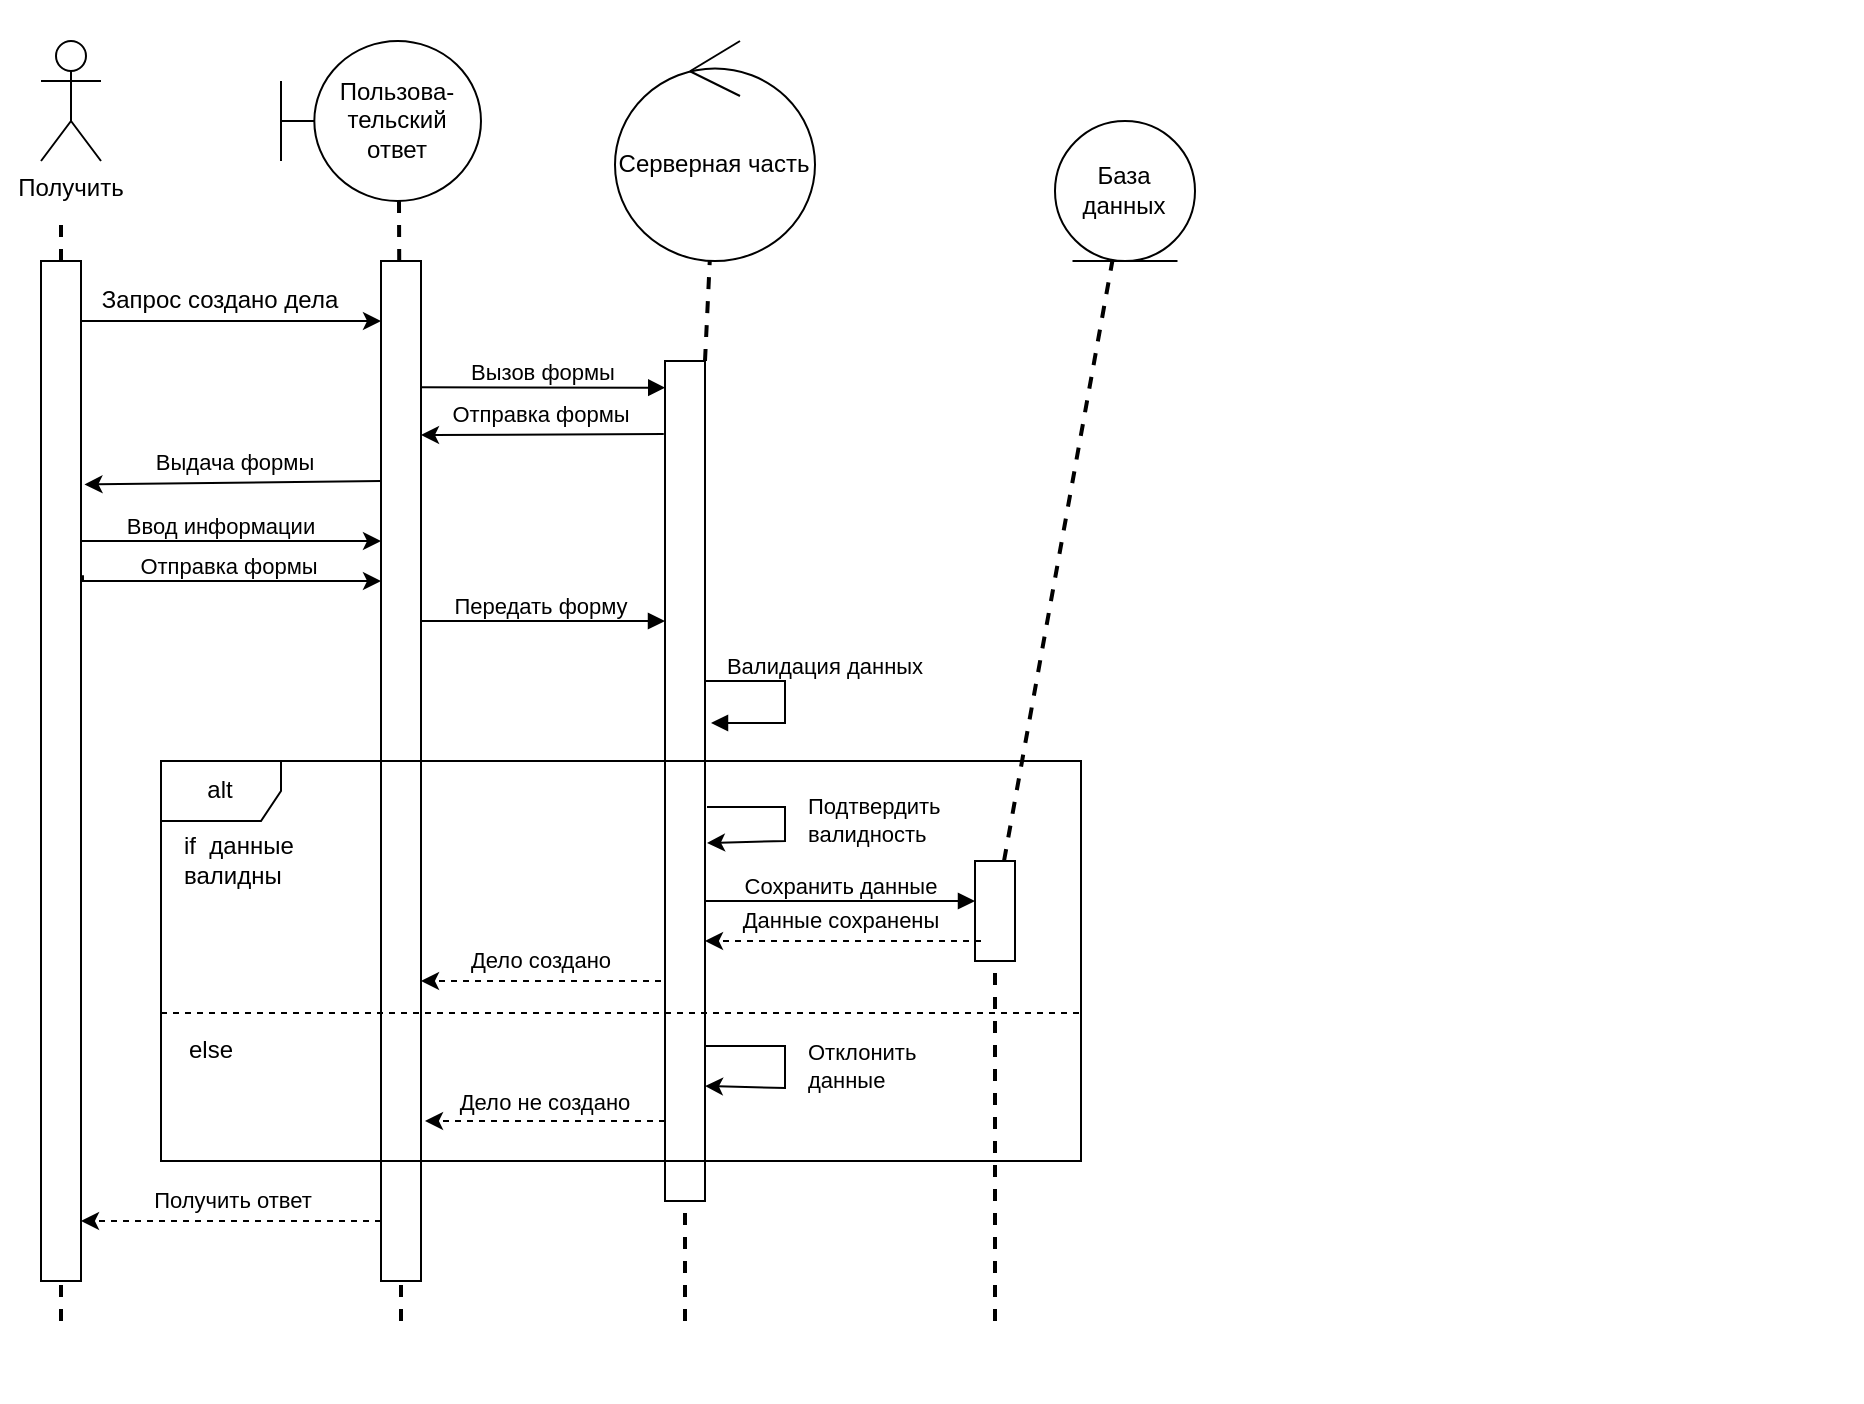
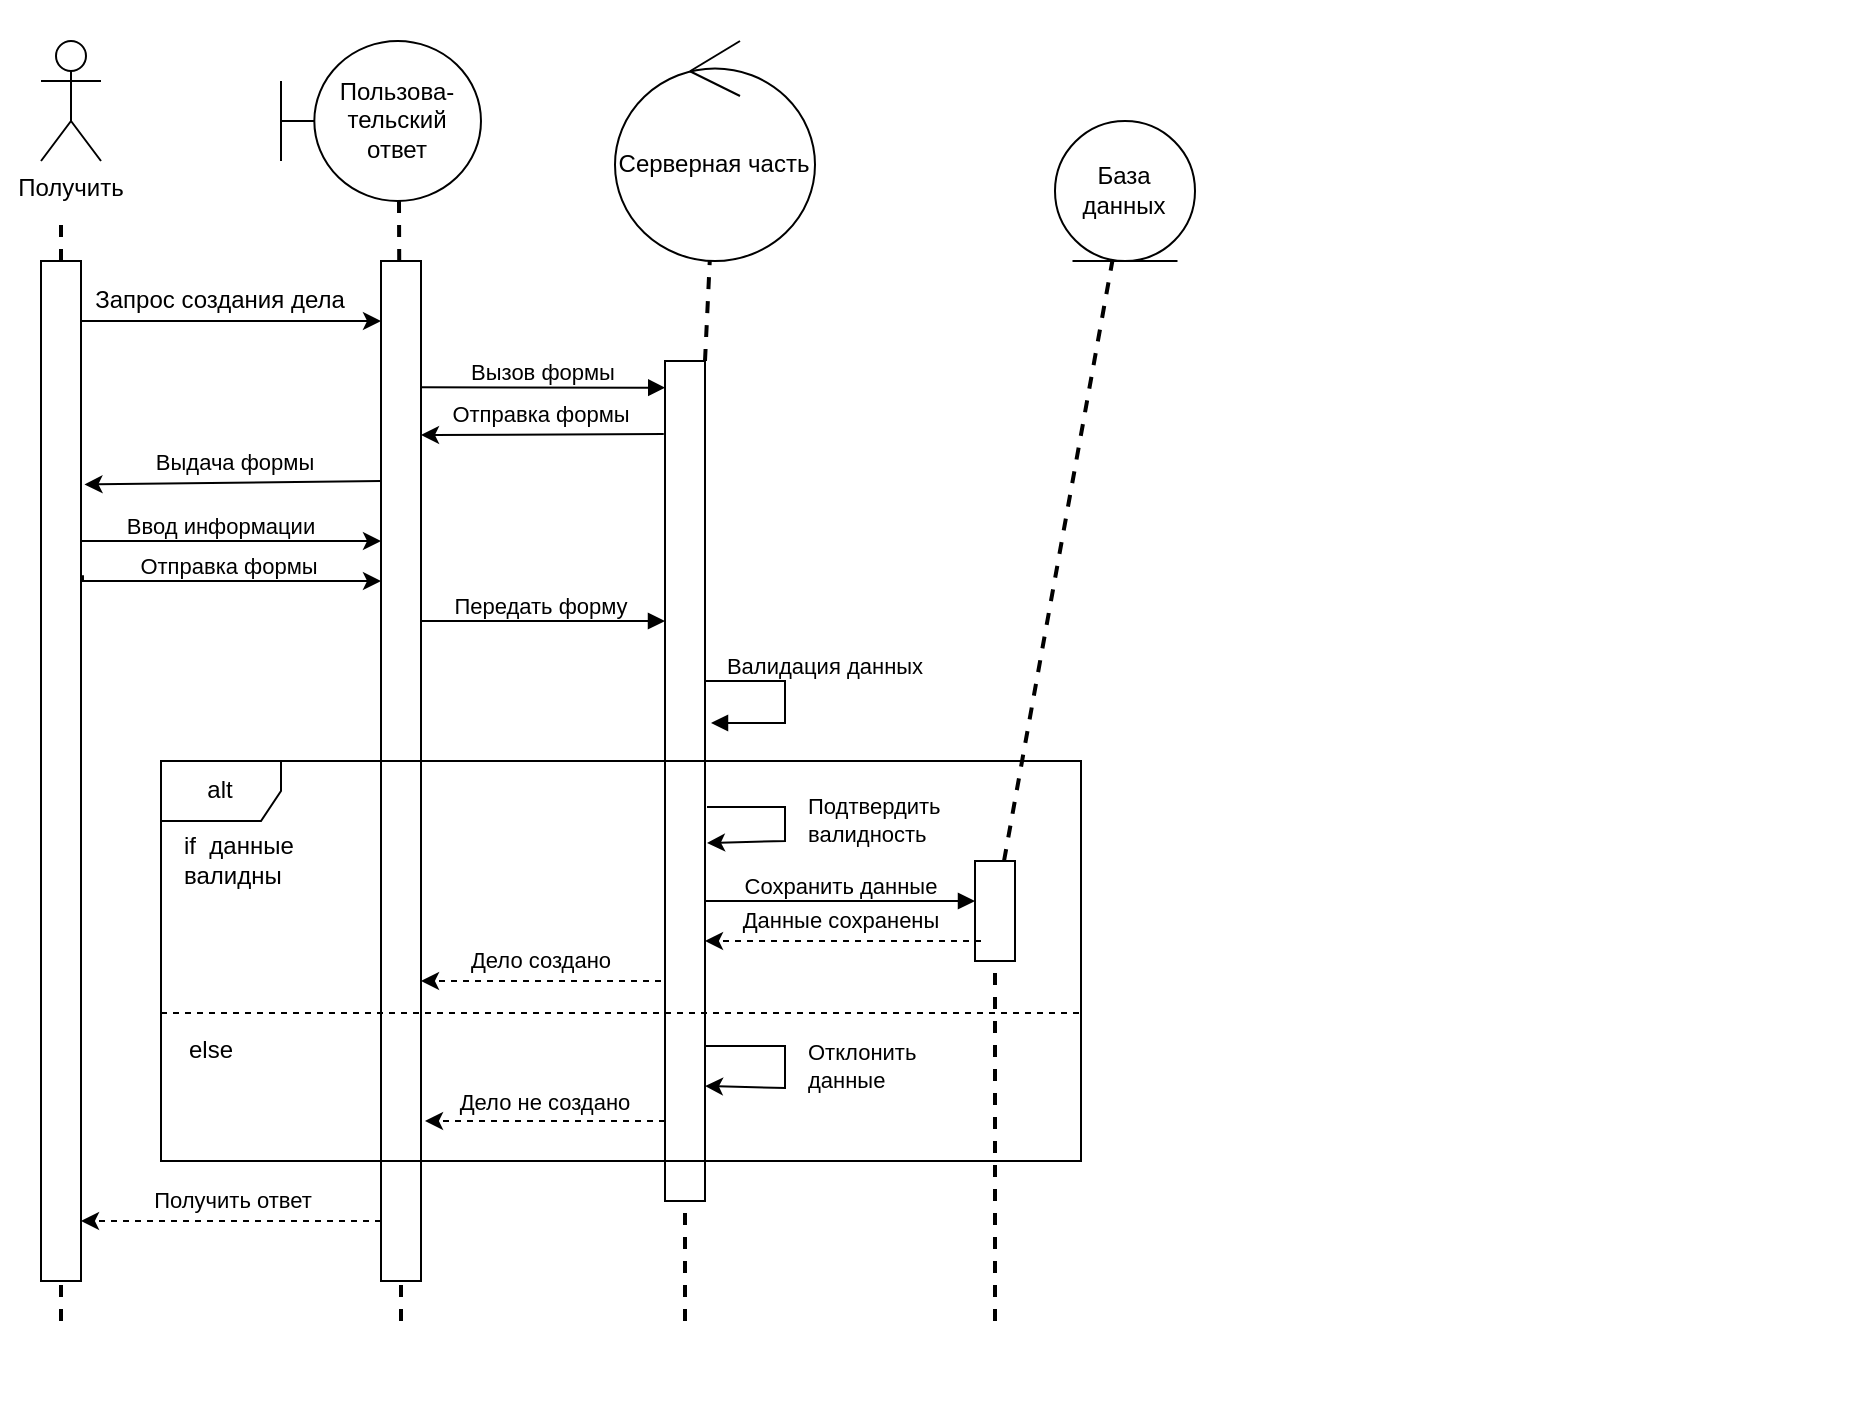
  <mxCell id="0" />
  <mxCell id="1" parent="0" />
  <mxCell id="2" value="Получить" style="shape=umlActor;verticalLabelPosition=bottom;verticalAlign=top;html=1;outlineConnect=0;" parent="1" vertex="1"><mxGeometry x="20" y="20" width="30" height="60" as="geometry" /></mxCell>
- <mxCell id="3" value="Запрос создано дела" style="text;html=1;strokeColor=none;fillColor=none;align=center;verticalAlign=middle;whiteSpace=wrap;rounded=0;" parent="1" vertex="1"><mxGeometry x="20" y="130" width="180" height="40" as="geometry" /></mxCell>
+ <mxCell id="3" value="Запрос создания дела" style="text;html=1;strokeColor=none;fillColor=none;align=center;verticalAlign=middle;whiteSpace=wrap;rounded=0;" parent="1" vertex="1"><mxGeometry x="20" y="130" width="180" height="40" as="geometry" /></mxCell>
  <mxCell id="4" value="Пользова-&lt;br&gt;тельский ответ" style="shape=umlBoundary;whiteSpace=wrap;html=1;" parent="1" vertex="1"><mxGeometry x="140" y="20" width="100" height="80" as="geometry" /></mxCell>
  <mxCell id="5" value="База данных" style="ellipse;shape=umlEntity;whiteSpace=wrap;html=1;" parent="1" vertex="1"><mxGeometry x="527" y="60" width="70" height="70" as="geometry" /></mxCell>
  <mxCell id="6" value="" style="endArrow=none;dashed=1;html=1;strokeWidth=2;rounded=0;startArrow=none;" parent="1" source="15" edge="1"><mxGeometry width="50" height="50" relative="1" as="geometry"><mxPoint x="199.34" y="1180" as="sourcePoint" /><mxPoint x="199" y="100" as="targetPoint" /></mxGeometry></mxCell>
  <mxCell id="7" value="" style="endArrow=none;dashed=1;html=1;strokeWidth=2;rounded=0;startArrow=none;" parent="1" source="18" target="5" edge="1"><mxGeometry width="50" height="50" relative="1" as="geometry"><mxPoint x="651.84" y="1180" as="sourcePoint" /><mxPoint x="651.5" y="100" as="targetPoint" /></mxGeometry></mxCell>
  <mxCell id="8" value="" style="endArrow=none;dashed=1;html=1;strokeWidth=2;rounded=0;startArrow=none;" parent="1" source="13" edge="1"><mxGeometry width="50" height="50" relative="1" as="geometry"><mxPoint x="0" y="1180" as="sourcePoint" /><mxPoint x="30" y="110" as="targetPoint" /></mxGeometry></mxCell>
  <mxCell id="9" value="" style="endArrow=classic;endFill=1;html=1;edgeStyle=orthogonalEdgeStyle;align=left;verticalAlign=top;rounded=0;" parent="1" source="13" target="15" edge="1"><mxGeometry x="-1" relative="1" as="geometry"><mxPoint x="10" y="180" as="sourcePoint" /><mxPoint x="180" y="200" as="targetPoint" /><Array as="points"><mxPoint x="100" y="160" /><mxPoint x="100" y="160" /></Array></mxGeometry></mxCell>
  <mxCell id="10" style="edgeStyle=orthogonalEdgeStyle;rounded=0;orthogonalLoop=1;jettySize=auto;html=1;" parent="1" edge="1"><mxGeometry relative="1" as="geometry"><mxPoint x="910" y="680" as="targetPoint" /></mxGeometry></mxCell>
  <mxCell id="11" value="Вызов формы" style="endArrow=block;endFill=1;html=1;align=center;verticalAlign=top;rounded=0;entryX=0.006;entryY=0.016;entryDx=0;entryDy=0;entryPerimeter=0;exitX=0.968;exitY=0.112;exitDx=0;exitDy=0;exitPerimeter=0;" parent="1" edge="1"><mxGeometry x="0.015" y="20" relative="1" as="geometry"><mxPoint x="209.36" y="193.12" as="sourcePoint" /><mxPoint x="332.12" y="193.36" as="targetPoint" /><mxPoint as="offset" /></mxGeometry></mxCell>
  <mxCell id="12" value="" style="endArrow=none;dashed=1;html=1;strokeWidth=2;rounded=0;startArrow=none;" parent="1" source="16" target="20" edge="1"><mxGeometry width="50" height="50" relative="1" as="geometry"><mxPoint x="397.84" y="1180" as="sourcePoint" /><mxPoint x="398" y="100" as="targetPoint" /></mxGeometry></mxCell>
  <mxCell id="13" value="" style="rounded=0;whiteSpace=wrap;html=1;" parent="1" vertex="1"><mxGeometry x="20" y="130" width="20" height="510" as="geometry" /></mxCell>
  <mxCell id="14" value="" style="endArrow=none;dashed=1;html=1;strokeWidth=2;rounded=0;startArrow=none;" parent="1" edge="1"><mxGeometry width="50" height="50" relative="1" as="geometry"><mxPoint x="30" y="660" as="sourcePoint" /><mxPoint x="30" y="640" as="targetPoint" /></mxGeometry></mxCell>
  <mxCell id="15" value="" style="rounded=0;whiteSpace=wrap;html=1;" parent="1" vertex="1"><mxGeometry x="190" y="130" width="20" height="510" as="geometry" /></mxCell>
  <mxCell id="16" value="" style="rounded=0;whiteSpace=wrap;html=1;" parent="1" vertex="1"><mxGeometry x="332" y="180" width="20" height="420" as="geometry" /></mxCell>
  <mxCell id="17" value="" style="endArrow=none;dashed=1;html=1;strokeWidth=2;rounded=0;startArrow=none;" parent="1" target="16" edge="1"><mxGeometry width="50" height="50" relative="1" as="geometry"><mxPoint x="342" y="660" as="sourcePoint" /><mxPoint x="397.95" y="700" as="targetPoint" /></mxGeometry></mxCell>
  <mxCell id="18" value="" style="rounded=0;whiteSpace=wrap;html=1;" parent="1" vertex="1"><mxGeometry x="487" y="430" width="20" height="50" as="geometry" /></mxCell>
  <mxCell id="19" value="" style="endArrow=none;dashed=1;html=1;strokeWidth=2;rounded=0;startArrow=none;" parent="1" target="18" edge="1"><mxGeometry width="50" height="50" relative="1" as="geometry"><mxPoint x="497" y="660" as="sourcePoint" /><mxPoint x="651.5" y="100" as="targetPoint" /></mxGeometry></mxCell>
  <mxCell id="20" value="Серверная часть" style="ellipse;shape=umlControl;whiteSpace=wrap;html=1;" parent="1" vertex="1"><mxGeometry x="307" y="20" width="100" height="110" as="geometry" /></mxCell>
  <mxCell id="21" value="Отправка формы" style="rounded=0;orthogonalLoop=1;jettySize=auto;html=1;exitX=-0.031;exitY=0.086;exitDx=0;exitDy=0;exitPerimeter=0;" parent="1" edge="1"><mxGeometry x="0.011" y="-10" relative="1" as="geometry"><mxPoint x="331.38" y="216.56" as="sourcePoint" /><mxPoint x="210" y="217" as="targetPoint" /><mxPoint as="offset" /></mxGeometry></mxCell>
  <mxCell id="22" value="Выдача формы" style="rounded=0;orthogonalLoop=1;jettySize=auto;html=1;entryX=1.087;entryY=0.219;entryDx=0;entryDy=0;entryPerimeter=0;" parent="1" target="13" edge="1"><mxGeometry x="-0.016" y="-10" relative="1" as="geometry"><mxPoint x="190" y="240" as="sourcePoint" /><mxPoint x="220" y="230" as="targetPoint" /><mxPoint as="offset" /></mxGeometry></mxCell>
  <mxCell id="23" value="Ввод информации" style="endArrow=classic;endFill=1;html=1;edgeStyle=orthogonalEdgeStyle;align=center;verticalAlign=top;rounded=0;" parent="1" edge="1"><mxGeometry x="-0.067" y="20" relative="1" as="geometry"><mxPoint x="40" y="270" as="sourcePoint" /><mxPoint x="190" y="270" as="targetPoint" /><Array as="points" /><mxPoint as="offset" /></mxGeometry></mxCell>
  <mxCell id="24" value="Отправка формы" style="endArrow=classic;endFill=1;html=1;edgeStyle=orthogonalEdgeStyle;align=center;verticalAlign=top;rounded=0;exitX=1.049;exitY=0.308;exitDx=0;exitDy=0;exitPerimeter=0;" parent="1" source="13" edge="1"><mxGeometry y="20" relative="1" as="geometry"><mxPoint x="10" y="290" as="sourcePoint" /><mxPoint x="190" y="290" as="targetPoint" /><Array as="points"><mxPoint x="41" y="290" /></Array><mxPoint as="offset" /></mxGeometry></mxCell>
  <mxCell id="25" value="Передать форму" style="endArrow=block;endFill=1;html=1;edgeStyle=orthogonalEdgeStyle;align=center;verticalAlign=top;rounded=0;" parent="1" edge="1"><mxGeometry x="-0.016" y="20" relative="1" as="geometry"><mxPoint x="210" y="310" as="sourcePoint" /><mxPoint x="332" y="310" as="targetPoint" /><Array as="points"><mxPoint x="252" y="310" /><mxPoint x="252" y="310" /></Array><mxPoint as="offset" /></mxGeometry></mxCell>
  <mxCell id="26" value="Валидация данных" style="endArrow=block;endFill=1;html=1;edgeStyle=orthogonalEdgeStyle;align=center;verticalAlign=top;rounded=0;" parent="1" edge="1"><mxGeometry x="-0.183" y="28" relative="1" as="geometry"><mxPoint x="352" y="340" as="sourcePoint" /><mxPoint x="355" y="361" as="targetPoint" /><Array as="points"><mxPoint x="392" y="340" /><mxPoint x="392" y="361" /></Array><mxPoint x="-8" y="-20" as="offset" /></mxGeometry></mxCell>
  <mxCell id="27" value="Подтвердить&lt;br&gt;валидность" style="rounded=0;orthogonalLoop=1;jettySize=auto;html=1;align=left;" parent="1" edge="1"><mxGeometry x="-0.027" y="10" relative="1" as="geometry"><mxPoint x="353" y="403" as="sourcePoint" /><mxPoint x="353" y="421" as="targetPoint" /><mxPoint as="offset" /><Array as="points"><mxPoint x="392" y="403" /><mxPoint x="392" y="420" /></Array></mxGeometry></mxCell>
  <mxCell id="28" value="Отклонить&lt;br&gt;данные" style="rounded=0;orthogonalLoop=1;jettySize=auto;html=1;align=left;" parent="1" edge="1"><mxGeometry x="-0.01" y="10" relative="1" as="geometry"><mxPoint x="352" y="522.5" as="sourcePoint" /><mxPoint x="352" y="542.5" as="targetPoint" /><mxPoint as="offset" /><Array as="points"><mxPoint x="392" y="522.5" /><mxPoint x="392" y="543.5" /></Array></mxGeometry></mxCell>
  <mxCell id="29" value="Дело создано" style="rounded=0;orthogonalLoop=1;jettySize=auto;html=1;dashed=1;" parent="1" edge="1"><mxGeometry x="0.004" y="-10" relative="1" as="geometry"><mxPoint x="330" y="490" as="sourcePoint" /><mxPoint x="210" y="490" as="targetPoint" /><mxPoint as="offset" /></mxGeometry></mxCell>
  <mxCell id="30" value="Дело не создано" style="rounded=0;orthogonalLoop=1;jettySize=auto;html=1;dashed=1;" parent="1" edge="1"><mxGeometry y="-9" relative="1" as="geometry"><mxPoint x="332" y="560" as="sourcePoint" /><mxPoint x="212" y="560" as="targetPoint" /><mxPoint as="offset" /></mxGeometry></mxCell>
  <mxCell id="31" value="Сохранить данные" style="endArrow=block;endFill=1;html=1;align=center;verticalAlign=top;rounded=0;" parent="1" edge="1"><mxGeometry x="0.006" y="20" relative="1" as="geometry"><mxPoint x="352" y="450" as="sourcePoint" /><mxPoint x="487" y="450" as="targetPoint" /><mxPoint as="offset" /></mxGeometry></mxCell>
  <mxCell id="32" value="&amp;nbsp; &amp;nbsp;if&amp;nbsp; данные&lt;br&gt;&amp;nbsp; &amp;nbsp;валидны" style="text;html=1;align=left;verticalAlign=middle;resizable=0;points=[];autosize=1;strokeColor=none;fillColor=none;" parent="1" vertex="1"><mxGeometry x="80" y="410" width="90" height="40" as="geometry" /></mxCell>
  <mxCell id="33" value="else" style="text;html=1;align=center;verticalAlign=middle;resizable=0;points=[];autosize=1;strokeColor=none;fillColor=none;" parent="1" vertex="1"><mxGeometry x="80" y="510" width="50" height="30" as="geometry" /></mxCell>
  <mxCell id="34" value="" style="line;strokeWidth=1;fillColor=none;align=left;verticalAlign=middle;spacingTop=-1;spacingLeft=3;spacingRight=3;rotatable=0;labelPosition=right;points=[];portConstraint=eastwest;strokeColor=inherit;dashed=1;" parent="1" vertex="1"><mxGeometry x="80" y="502" width="460" height="8" as="geometry" /></mxCell>
  <mxCell id="35" value="alt" style="shape=umlFrame;whiteSpace=wrap;html=1;pointerEvents=0;" parent="1" vertex="1"><mxGeometry x="80" y="380" width="460" height="200" as="geometry" /></mxCell>
  <mxCell id="36" value="Получить ответ" style="rounded=0;orthogonalLoop=1;jettySize=auto;html=1;dashed=1;" parent="1" edge="1"><mxGeometry x="-0.018" y="-10" relative="1" as="geometry"><mxPoint x="190" y="610" as="sourcePoint" /><mxPoint x="40" y="610" as="targetPoint" /><mxPoint as="offset" /></mxGeometry></mxCell>
  <mxCell id="37" value="" style="endArrow=none;dashed=1;html=1;strokeWidth=2;rounded=0;startArrow=none;" parent="1" edge="1"><mxGeometry width="50" height="50" relative="1" as="geometry"><mxPoint x="200" y="660" as="sourcePoint" /><mxPoint x="200" y="640" as="targetPoint" /></mxGeometry></mxCell>
  <mxCell id="38" value="Данные сохранены" style="rounded=0;orthogonalLoop=1;jettySize=auto;html=1;dashed=1;" edge="1" parent="1"><mxGeometry x="0.015" y="-10" relative="1" as="geometry"><mxPoint x="490" y="470" as="sourcePoint" /><mxPoint x="352" y="470" as="targetPoint" /><mxPoint as="offset" /></mxGeometry></mxCell>
